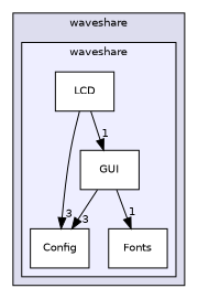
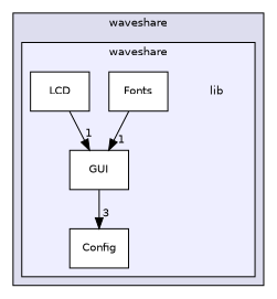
  digraph {
    compound=true
    node [fontname=Helvetica fontsize=10 shape=box color=black fillcolor=white style=filled]
    edge [headlabel=3 labeldistance=1.5 labelfontname=Helvetica labelfontsize=10]
+   n1 [label=lib shape=plaintext color="" fillcolor="" style=""]
    n2 [label=Config]
    n3 [label=Fonts]
    n4 [label=GUI]
    n5 [label=LCD]
    subgraph cluster_1 {
      bgcolor="#ddddee"
      fontname=Helvetica
      fontsize=10
      label=waveshare
      pencolor=black
      subgraph cluster_2 {
        bgcolor="#eeeeff"
        fontname=Helvetica
        fontsize=10
        pencolor=black
+       n1
        n2
        n3
        n4
        n5
      }
    }
    n4 -> n2
-   n4 -> n3 [headlabel=1]
-   n5 -> n2
+   n3 -> n4 [headlabel=1]
    n5 -> n4 [headlabel=1]
  }
